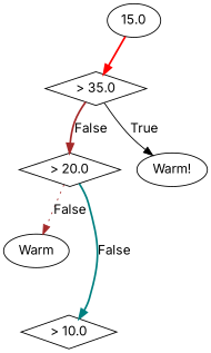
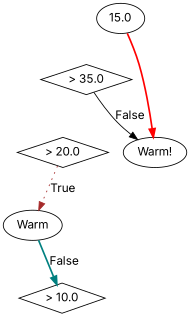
  digraph {
    fontname=Inter
    node [fontname=Inter shape=oval]
    edge [color=brown fontname=Inter style=bold]
    n1 [label=15.0]
    n2 [label="> 35.0" shape=diamond]
    n3 [label="Warm!"]
    n4 [label="> 20.0" shape=diamond]
    n5 [label=Warm]
    n6 [label="> 10.0" shape=diamond]
-   n1 -> n2 [color=red]
-   n2 -> n3 [color=black label=True style=solid]
-   n2 -> n4 [label=False]
-   n4 -> n5 [label=False style=dotted]
-   n4 -> n6 [color=teal label=False]
+   n1 -> n3 [color=red]
+   n2 -> n3 [color=black label=False style=solid]
+   n4 -> n5 [label=True style=dotted]
+   n5 -> n6 [color=teal label=False]
  }
